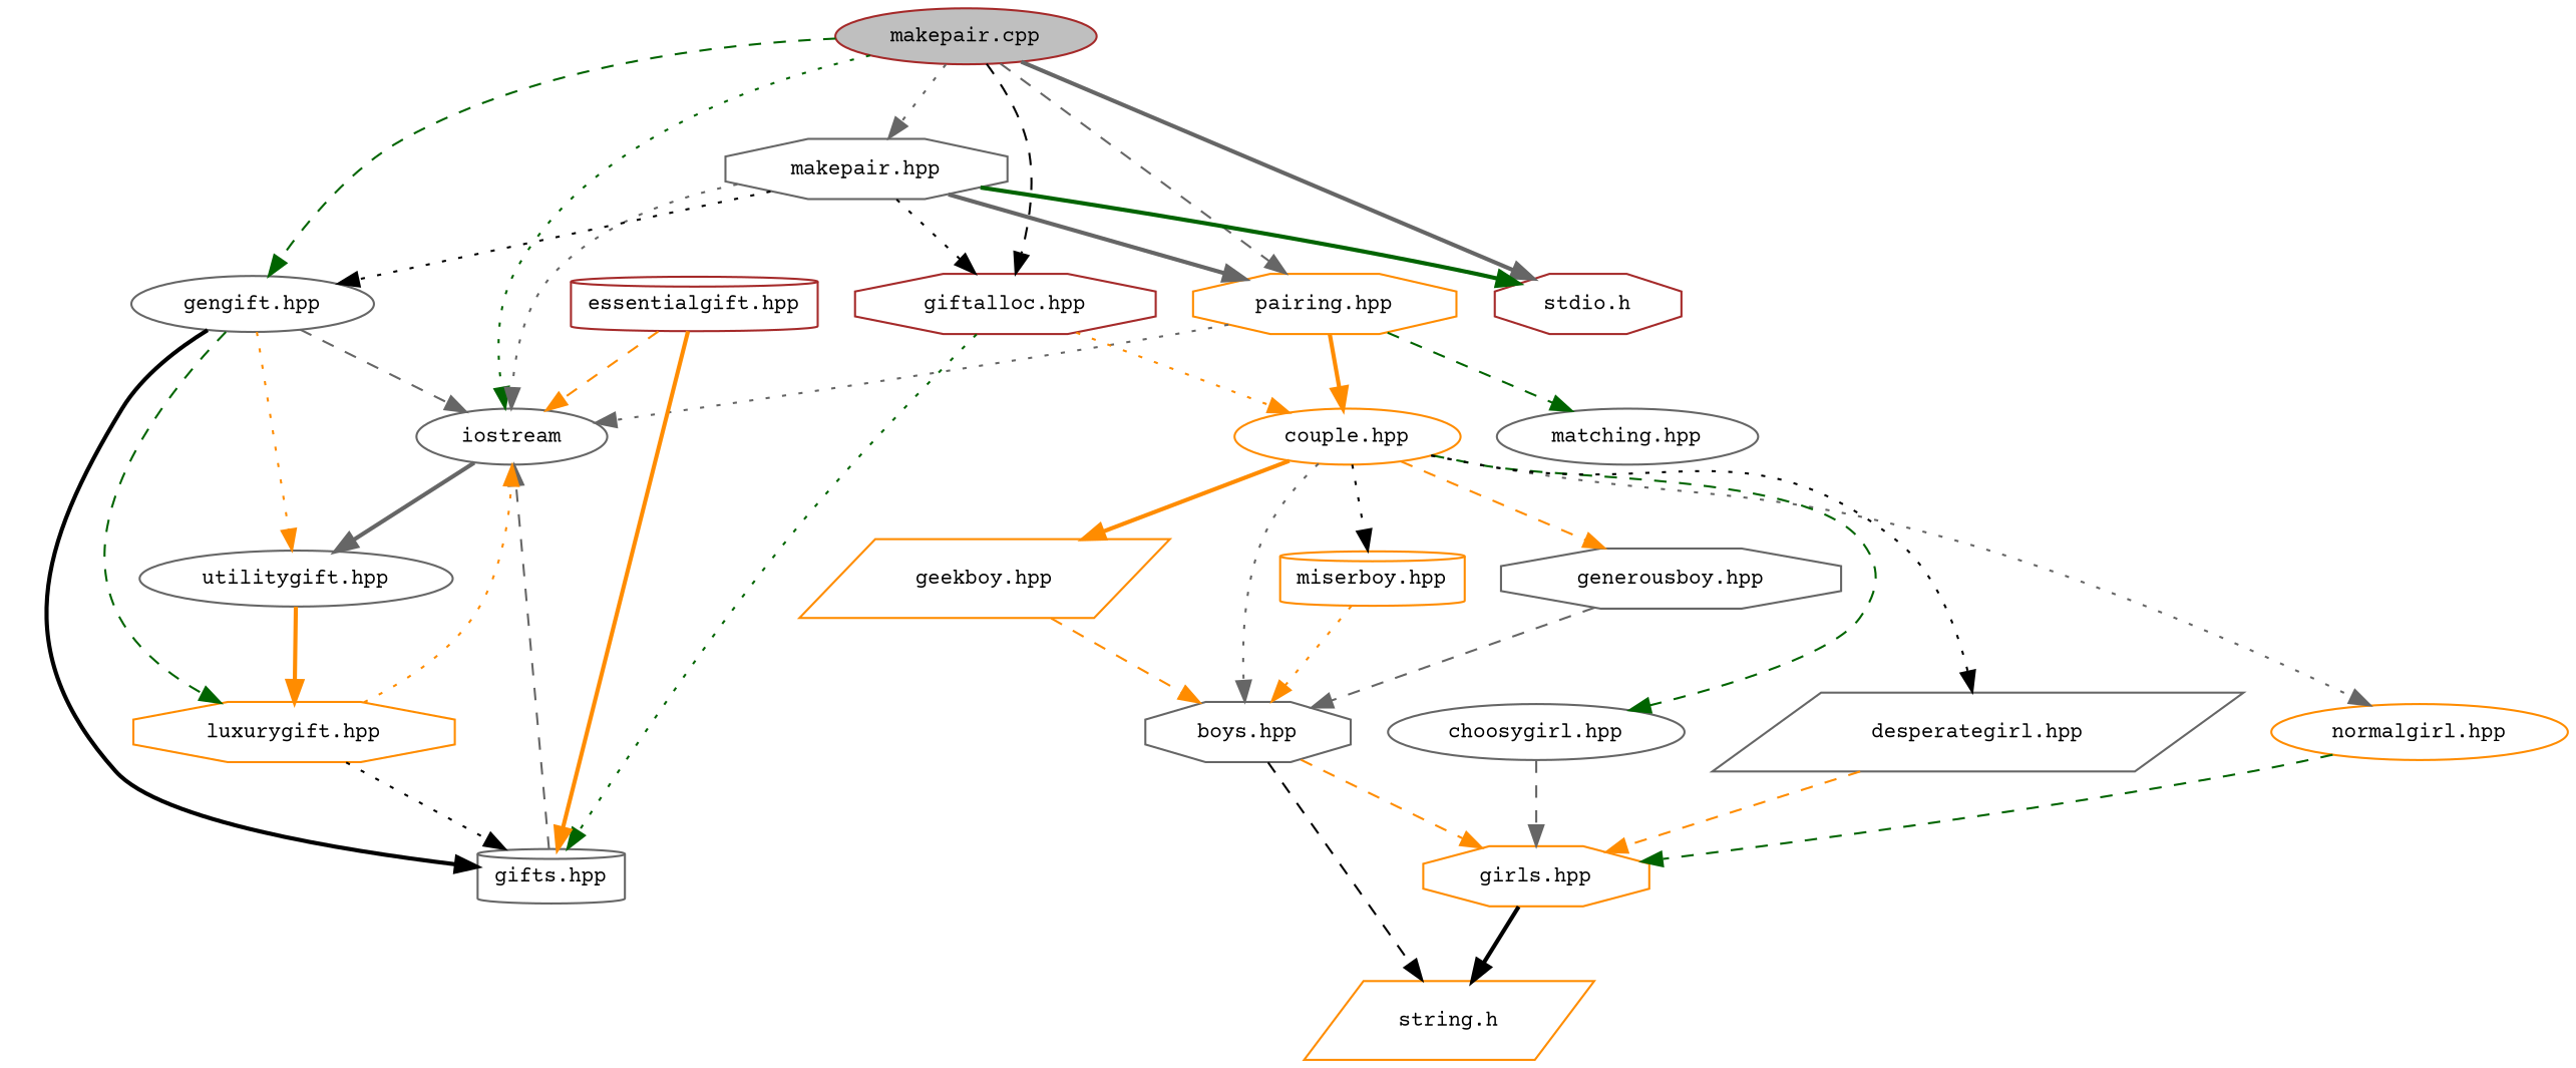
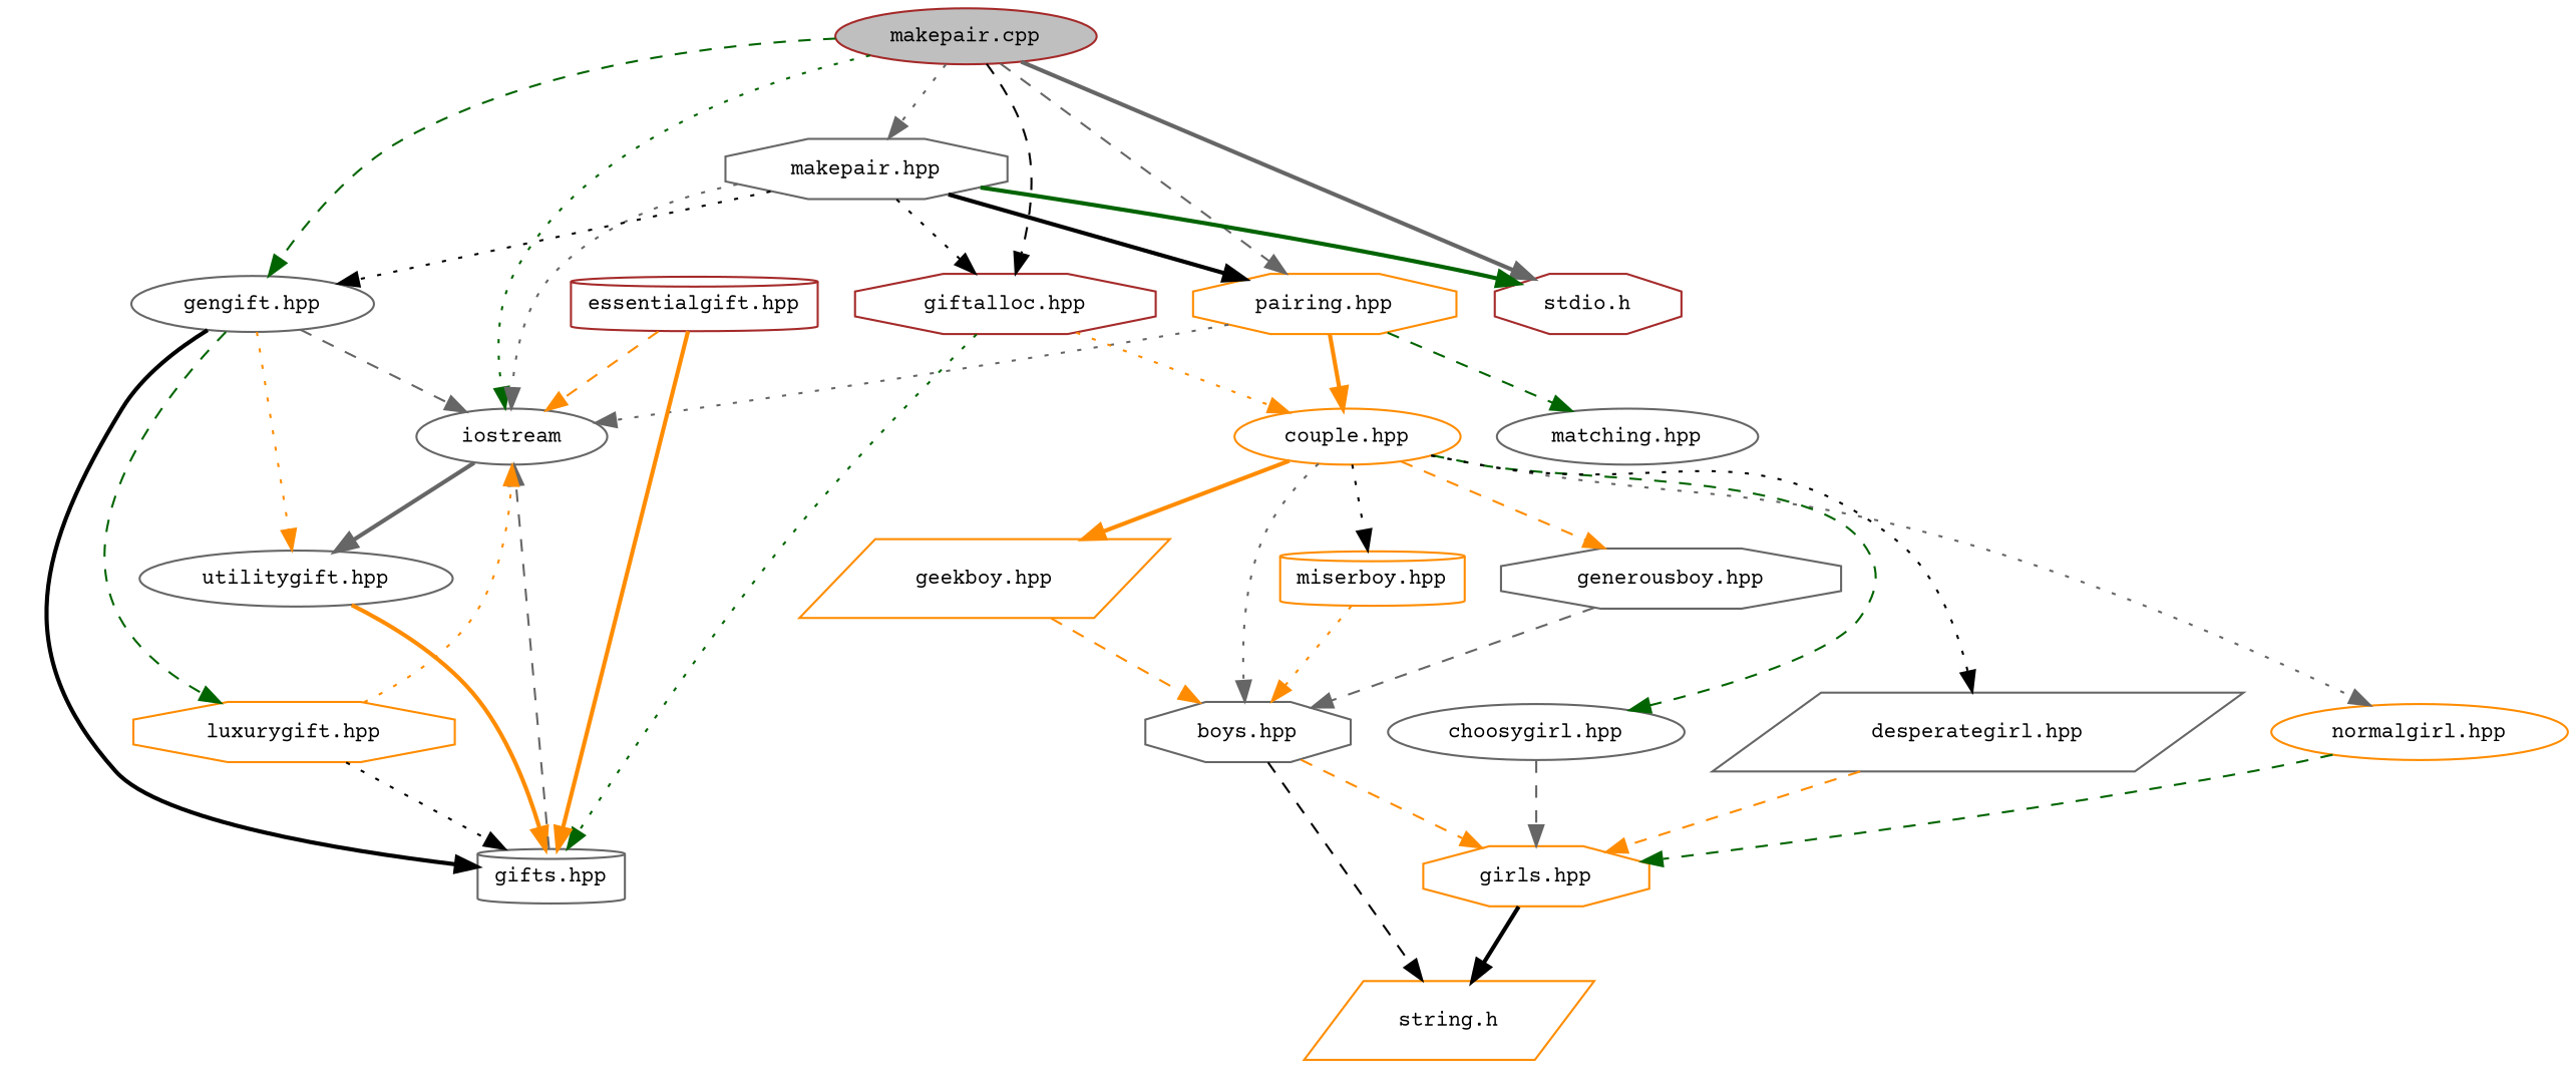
  digraph {
    fontname="Courier Prime"
    node [color=gray40 fillcolor=white fontname="Courier Prime" fontsize=10 shape=ellipse style=filled]
    edge [color=darkorange fontname="Courier Prime" fontsize=10 labelfontname=Helvetica labelfontsize=10 style=dashed]
    n1 [color=brown fillcolor=grey75 fontcolor=black height=0.2 label="makepair.cpp" width=0.4]
    n2 [color=darkorange height=0.2 label="pairing.hpp" shape=octagon width=0.4]
    n3 [height=0.2 label=iostream width=0.4]
    n4 [height=0.2 label="gengift.hpp" width=0.4]
    n5 [color=brown height=0.2 label="giftalloc.hpp" shape=octagon width=0.4]
    n6 [height=0.2 label="makepair.hpp" shape=octagon width=0.4]
    n7 [color=brown height=0.2 label="stdio.h" shape=octagon width=0.4]
    n8 [height=0.2 label="matching.hpp" width=0.4]
    n9 [color=darkorange height=0.2 label="couple.hpp" width=0.4]
    n10 [height=0.2 label="utilitygift.hpp" width=0.4]
    n11 [height=0.2 label="gifts.hpp" shape=cylinder width=0.4]
    n12 [color=darkorange height=0.2 label="luxurygift.hpp" shape=octagon width=0.4]
    n13 [height=0.2 label="boys.hpp" shape=octagon width=0.4]
    n14 [color=darkorange height=0.2 label="miserboy.hpp" shape=cylinder width=0.4]
    n15 [height=0.2 label="generousboy.hpp" shape=octagon width=0.4]
    n16 [color=darkorange height=0.2 label="geekboy.hpp" shape=parallelogram width=0.4]
    n17 [color=darkorange height=0.2 label="normalgirl.hpp" width=0.4]
    n18 [height=0.2 label="choosygirl.hpp" width=0.4]
    n19 [height=0.2 label="desperategirl.hpp" shape=parallelogram width=0.4]
    n20 [color=darkorange height=0.2 label="girls.hpp" shape=octagon width=0.4]
    n21 [color=darkorange height=0.2 label="string.h" shape=parallelogram width=0.4]
    n22 [color=brown height=0.2 label="essentialgift.hpp" shape=cylinder width=0.4]
    n1 -> n2 [color=gray40]
    n1 -> n3 [color=darkgreen style=dotted]
    n1 -> n4 [color=darkgreen]
    n1 -> n5 [color=black]
    n1 -> n6 [color=gray40 style=dotted]
    n1 -> n7 [color=gray40 style=bold]
    n2 -> n3 [color=gray40 style=dotted]
    n2 -> n8 [color=darkgreen]
    n2 -> n9 [style=bold]
    n3 -> n10 [color=gray40 style=bold]
    n4 -> n3 [color=gray40]
    n4 -> n10 [style=dotted]
    n4 -> n11 [color=black style=bold]
    n4 -> n12 [color=darkgreen]
    n5 -> n9 [style=dotted]
    n5 -> n11 [color=darkgreen style=dotted]
-   n6 -> n2 [color=gray40 style=bold]
+   n6 -> n2 [color=black style=bold]
    n6 -> n3 [color=gray40 style=dotted]
    n6 -> n4 [color=black style=dotted]
    n6 -> n5 [color=black style=dotted]
    n6 -> n7 [color=darkgreen style=bold]
    n9 -> n13 [color=gray40 style=dotted]
    n9 -> n14 [color=black style=dotted]
    n9 -> n15
    n9 -> n16 [style=bold]
    n9 -> n17 [color=gray40 style=dotted]
    n9 -> n18 [color=darkgreen]
    n9 -> n19 [color=black style=dotted]
-   n10 -> n12 [style=bold]
+   n10 -> n11 [style=bold]
    n11 -> n3 [color=gray40]
    n12 -> n3 [style=dotted]
    n12 -> n11 [color=black style=dotted]
    n13 -> n20
    n13 -> n21 [color=black]
    n14 -> n13 [style=dotted]
    n15 -> n13 [color=gray40]
    n16 -> n13
    n17 -> n20 [color=darkgreen]
    n18 -> n20 [color=gray40]
    n19 -> n20
    n20 -> n21 [color=black style=bold]
    n22 -> n3
    n22 -> n11 [style=bold]
  }
